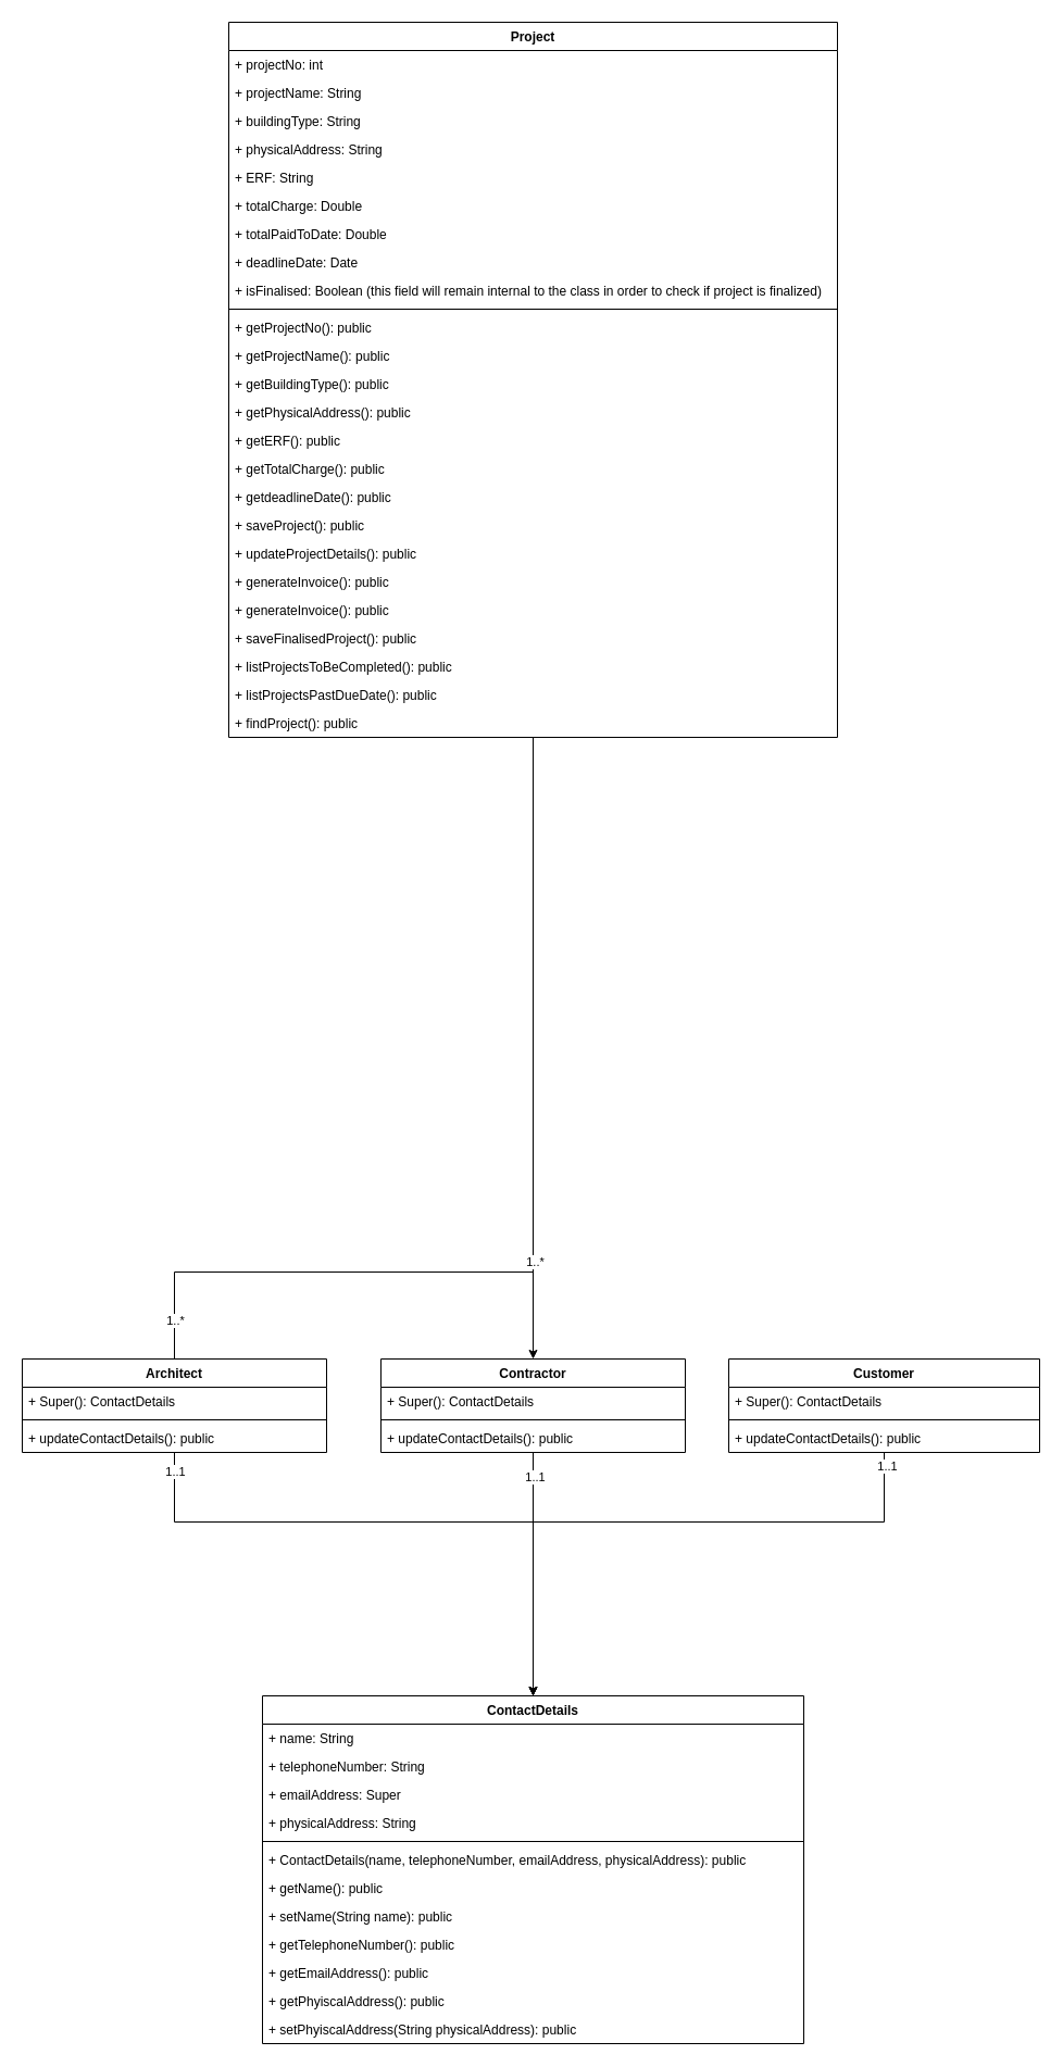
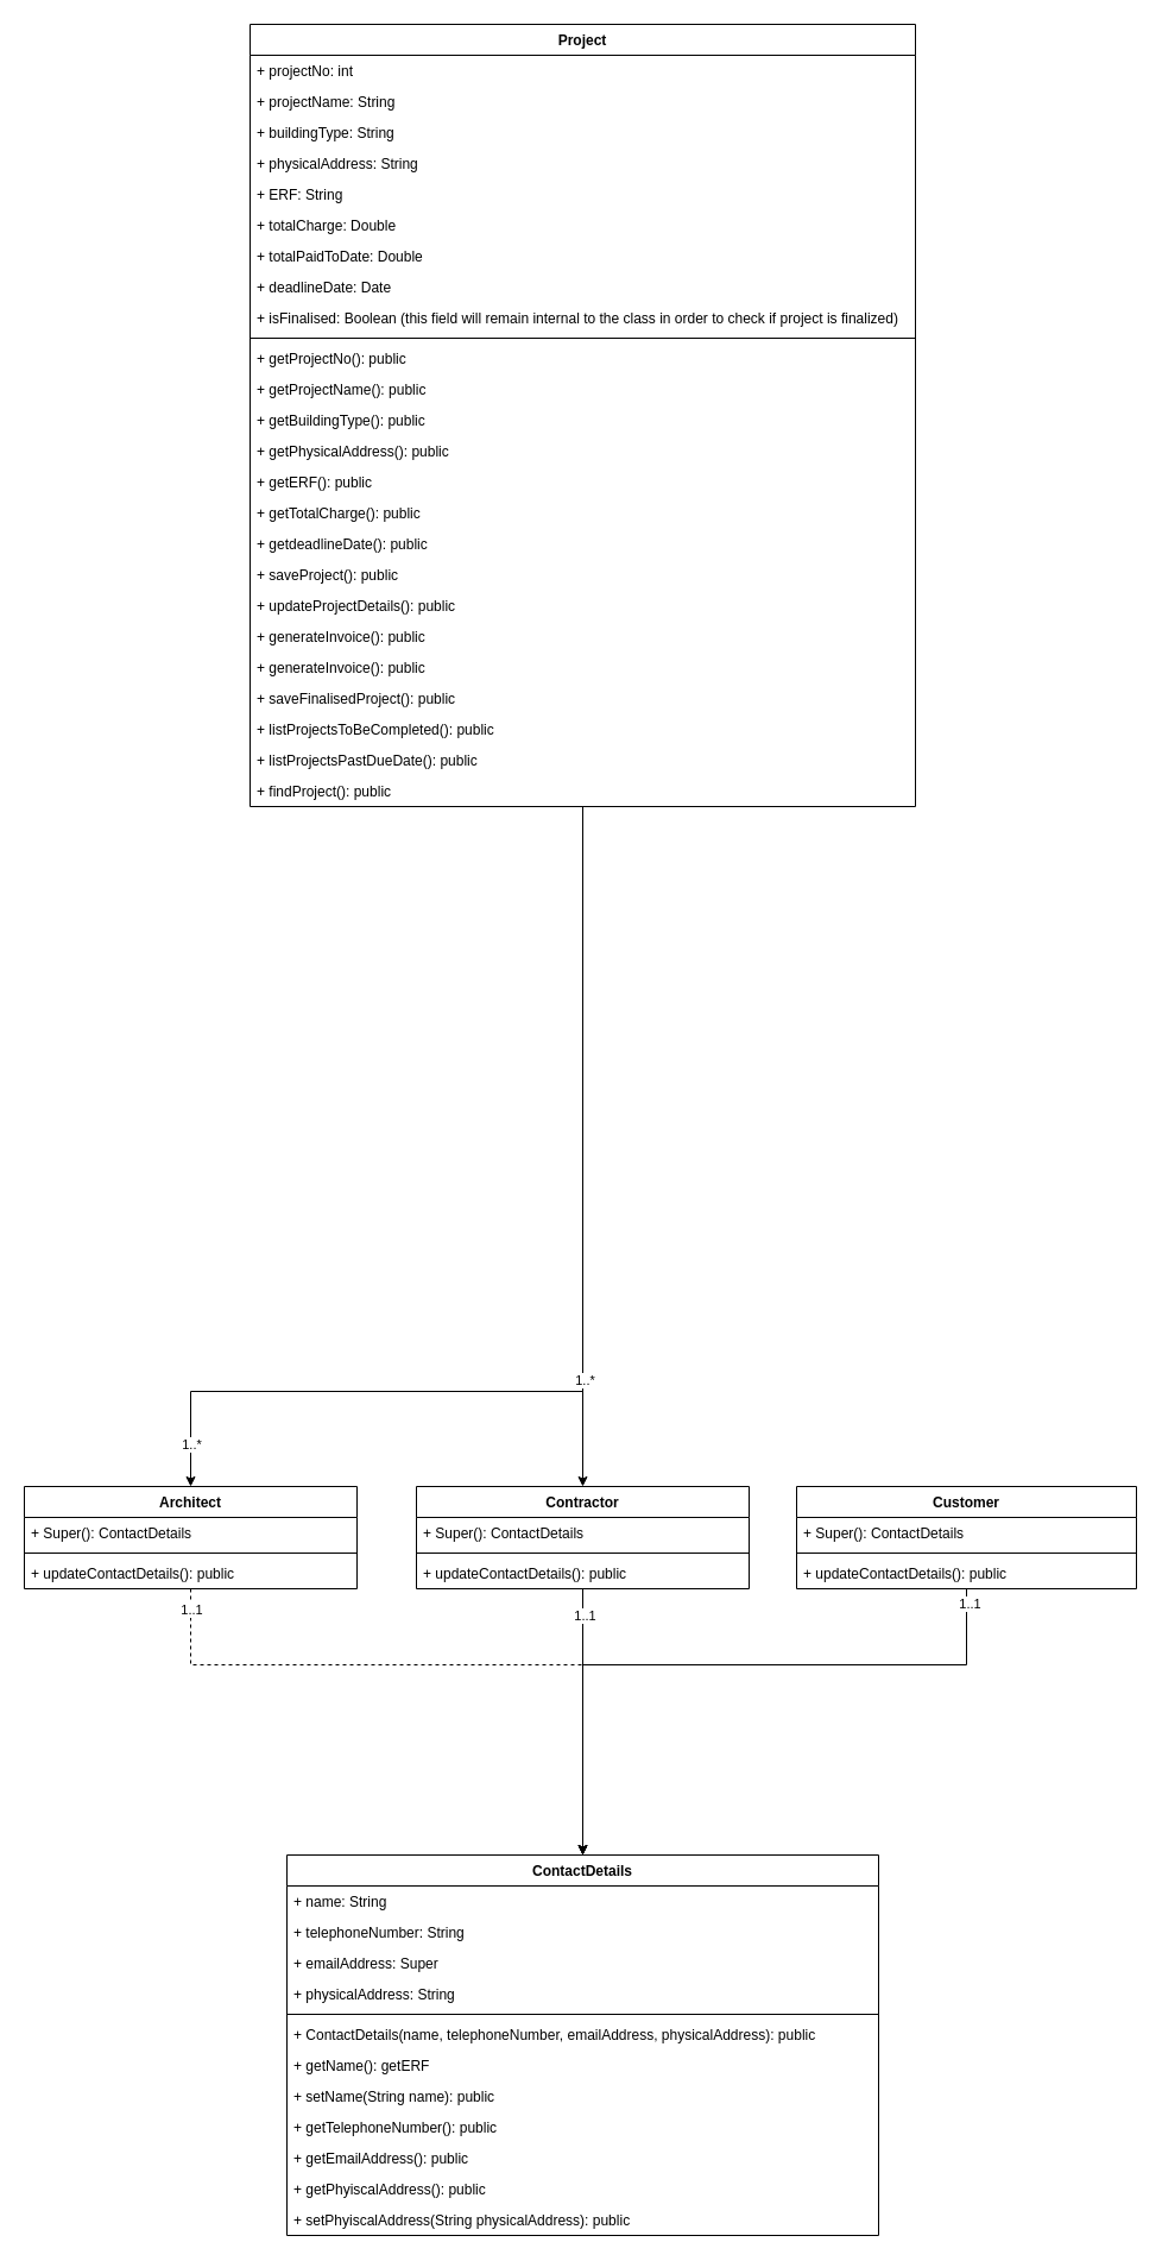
  <mxCell id="0" />
  <mxCell id="1" parent="0" />
- <mxCell id="2" style="edgeStyle=orthogonalEdgeStyle;rounded=0;orthogonalLoop=1;jettySize=auto;html=1;entryX=0.5;entryY=0;entryDx=0;entryDy=0;endArrow=none;" parent="1" source="24" target="20" edge="1"><mxGeometry relative="1" as="geometry"><Array as="points"><mxPoint x="490" y="1170" /><mxPoint x="160" y="1170" /></Array></mxGeometry></mxCell>
+ <mxCell id="2" style="edgeStyle=orthogonalEdgeStyle;rounded=0;orthogonalLoop=1;jettySize=auto;html=1;entryX=0.5;entryY=0;entryDx=0;entryDy=0;" parent="1" source="24" target="20" edge="1"><mxGeometry relative="1" as="geometry"><Array as="points"><mxPoint x="490" y="1170" /><mxPoint x="160" y="1170" /></Array></mxGeometry></mxCell>
  <mxCell id="3" value="1..*" style="edgeLabel;html=1;align=center;verticalAlign=middle;resizable=0;points=[];" parent="2" vertex="1" connectable="0"><mxGeometry x="0.921" relative="1" as="geometry"><mxPoint as="offset" /></mxGeometry></mxCell>
  <mxCell id="4" style="edgeStyle=orthogonalEdgeStyle;rounded=0;orthogonalLoop=1;jettySize=auto;html=1;" parent="1" source="24" target="8" edge="1"><mxGeometry relative="1" as="geometry" /></mxCell>
  <mxCell id="5" value="1..*" style="edgeLabel;html=1;align=center;verticalAlign=middle;resizable=0;points=[];" parent="4" vertex="1" connectable="0"><mxGeometry x="0.686" y="1" relative="1" as="geometry"><mxPoint as="offset" /></mxGeometry></mxCell>
  <mxCell id="6" style="edgeStyle=orthogonalEdgeStyle;rounded=0;orthogonalLoop=1;jettySize=auto;html=1;" parent="1" source="8" edge="1"><mxGeometry relative="1" as="geometry"><mxPoint x="490" y="1560" as="targetPoint" /></mxGeometry></mxCell>
  <mxCell id="7" value="1..1" style="edgeLabel;html=1;align=center;verticalAlign=middle;resizable=0;points=[];" parent="6" vertex="1" connectable="0"><mxGeometry x="-0.807" y="1" relative="1" as="geometry"><mxPoint as="offset" /></mxGeometry></mxCell>
  <mxCell id="8" value="Contractor" style="swimlane;fontStyle=1;align=center;verticalAlign=top;childLayout=stackLayout;horizontal=1;startSize=26;horizontalStack=0;resizeParent=1;resizeParentMax=0;resizeLast=0;collapsible=1;marginBottom=0;" parent="1" vertex="1"><mxGeometry x="350" y="1250" width="280" height="86" as="geometry" /></mxCell>
  <mxCell id="9" value="+ Super(): ContactDetails" style="text;strokeColor=none;fillColor=none;align=left;verticalAlign=top;spacingLeft=4;spacingRight=4;overflow=hidden;rotatable=0;points=[[0,0.5],[1,0.5]];portConstraint=eastwest;" parent="8" vertex="1"><mxGeometry y="26" width="280" height="26" as="geometry" /></mxCell>
  <mxCell id="10" value="" style="line;strokeWidth=1;fillColor=none;align=left;verticalAlign=middle;spacingTop=-1;spacingLeft=3;spacingRight=3;rotatable=0;labelPosition=right;points=[];portConstraint=eastwest;" parent="8" vertex="1"><mxGeometry y="52" width="280" height="8" as="geometry" /></mxCell>
  <mxCell id="11" value="+ updateContactDetails(): public" style="text;strokeColor=none;fillColor=none;align=left;verticalAlign=top;spacingLeft=4;spacingRight=4;overflow=hidden;rotatable=0;points=[[0,0.5],[1,0.5]];portConstraint=eastwest;" parent="8" vertex="1"><mxGeometry y="60" width="280" height="26" as="geometry" /></mxCell>
  <mxCell id="12" style="edgeStyle=orthogonalEdgeStyle;rounded=0;orthogonalLoop=1;jettySize=auto;html=1;entryX=0.5;entryY=0;entryDx=0;entryDy=0;" parent="1" source="14" target="50" edge="1"><mxGeometry relative="1" as="geometry"><Array as="points"><mxPoint x="813" y="1400" /><mxPoint x="490" y="1400" /><mxPoint x="490" y="1550" /></Array></mxGeometry></mxCell>
  <mxCell id="13" value="1..1" style="edgeLabel;html=1;align=center;verticalAlign=middle;resizable=0;points=[];" parent="12" vertex="1" connectable="0"><mxGeometry x="-0.955" y="2" relative="1" as="geometry"><mxPoint as="offset" /></mxGeometry></mxCell>
  <mxCell id="14" value="Customer" style="swimlane;fontStyle=1;align=center;verticalAlign=top;childLayout=stackLayout;horizontal=1;startSize=26;horizontalStack=0;resizeParent=1;resizeParentMax=0;resizeLast=0;collapsible=1;marginBottom=0;" parent="1" vertex="1"><mxGeometry x="670" y="1250" width="286" height="86" as="geometry" /></mxCell>
  <mxCell id="15" value="+ Super(): ContactDetails" style="text;strokeColor=none;fillColor=none;align=left;verticalAlign=top;spacingLeft=4;spacingRight=4;overflow=hidden;rotatable=0;points=[[0,0.5],[1,0.5]];portConstraint=eastwest;" parent="14" vertex="1"><mxGeometry y="26" width="286" height="26" as="geometry" /></mxCell>
  <mxCell id="16" value="" style="line;strokeWidth=1;fillColor=none;align=left;verticalAlign=middle;spacingTop=-1;spacingLeft=3;spacingRight=3;rotatable=0;labelPosition=right;points=[];portConstraint=eastwest;" parent="14" vertex="1"><mxGeometry y="52" width="286" height="8" as="geometry" /></mxCell>
  <mxCell id="17" value="+ updateContactDetails(): public" style="text;strokeColor=none;fillColor=none;align=left;verticalAlign=top;spacingLeft=4;spacingRight=4;overflow=hidden;rotatable=0;points=[[0,0.5],[1,0.5]];portConstraint=eastwest;" parent="14" vertex="1"><mxGeometry y="60" width="286" height="26" as="geometry" /></mxCell>
- <mxCell id="18" style="edgeStyle=orthogonalEdgeStyle;rounded=0;orthogonalLoop=1;jettySize=auto;html=1;entryX=0.5;entryY=0;entryDx=0;entryDy=0;" parent="1" source="20" target="50" edge="1"><mxGeometry relative="1" as="geometry"><Array as="points"><mxPoint x="160" y="1400" /><mxPoint x="490" y="1400" /></Array></mxGeometry></mxCell>
+ <mxCell id="18" style="edgeStyle=orthogonalEdgeStyle;rounded=0;orthogonalLoop=1;jettySize=auto;html=1;entryX=0.5;entryY=0;entryDx=0;entryDy=0;dashed=1;" parent="1" source="20" target="50" edge="1"><mxGeometry relative="1" as="geometry"><Array as="points"><mxPoint x="160" y="1400" /><mxPoint x="490" y="1400" /></Array></mxGeometry></mxCell>
  <mxCell id="19" value="1..1" style="edgeLabel;html=1;align=center;verticalAlign=middle;resizable=0;points=[];" parent="18" vertex="1" connectable="0"><mxGeometry x="-0.939" relative="1" as="geometry"><mxPoint as="offset" /></mxGeometry></mxCell>
  <mxCell id="20" value="Architect" style="swimlane;fontStyle=1;align=center;verticalAlign=top;childLayout=stackLayout;horizontal=1;startSize=26;horizontalStack=0;resizeParent=1;resizeParentMax=0;resizeLast=0;collapsible=1;marginBottom=0;" parent="1" vertex="1"><mxGeometry x="20" y="1250" width="280" height="86" as="geometry" /></mxCell>
  <mxCell id="21" value="+ Super(): ContactDetails" style="text;strokeColor=none;fillColor=none;align=left;verticalAlign=top;spacingLeft=4;spacingRight=4;overflow=hidden;rotatable=0;points=[[0,0.5],[1,0.5]];portConstraint=eastwest;" parent="20" vertex="1"><mxGeometry y="26" width="280" height="26" as="geometry" /></mxCell>
  <mxCell id="22" value="" style="line;strokeWidth=1;fillColor=none;align=left;verticalAlign=middle;spacingTop=-1;spacingLeft=3;spacingRight=3;rotatable=0;labelPosition=right;points=[];portConstraint=eastwest;" parent="20" vertex="1"><mxGeometry y="52" width="280" height="8" as="geometry" /></mxCell>
  <mxCell id="23" value="+ updateContactDetails(): public" style="text;strokeColor=none;fillColor=none;align=left;verticalAlign=top;spacingLeft=4;spacingRight=4;overflow=hidden;rotatable=0;points=[[0,0.5],[1,0.5]];portConstraint=eastwest;" parent="20" vertex="1"><mxGeometry y="60" width="280" height="26" as="geometry" /></mxCell>
  <mxCell id="24" value="Project" style="swimlane;fontStyle=1;align=center;verticalAlign=top;childLayout=stackLayout;horizontal=1;startSize=26;horizontalStack=0;resizeParent=1;resizeParentMax=0;resizeLast=0;collapsible=1;marginBottom=0;" parent="1" vertex="1"><mxGeometry x="210" y="20" width="560" height="658" as="geometry" /></mxCell>
  <mxCell id="25" value="+ projectNo: int" style="text;strokeColor=none;fillColor=none;align=left;verticalAlign=top;spacingLeft=4;spacingRight=4;overflow=hidden;rotatable=0;points=[[0,0.5],[1,0.5]];portConstraint=eastwest;" parent="24" vertex="1"><mxGeometry y="26" width="560" height="26" as="geometry" /></mxCell>
  <mxCell id="26" value="+ projectName: String" style="text;strokeColor=none;fillColor=none;align=left;verticalAlign=top;spacingLeft=4;spacingRight=4;overflow=hidden;rotatable=0;points=[[0,0.5],[1,0.5]];portConstraint=eastwest;" parent="24" vertex="1"><mxGeometry y="52" width="560" height="26" as="geometry" /></mxCell>
  <mxCell id="27" value="+ buildingType: String" style="text;strokeColor=none;fillColor=none;align=left;verticalAlign=top;spacingLeft=4;spacingRight=4;overflow=hidden;rotatable=0;points=[[0,0.5],[1,0.5]];portConstraint=eastwest;" parent="24" vertex="1"><mxGeometry y="78" width="560" height="26" as="geometry" /></mxCell>
  <mxCell id="28" value="+ physicalAddress: String" style="text;strokeColor=none;fillColor=none;align=left;verticalAlign=top;spacingLeft=4;spacingRight=4;overflow=hidden;rotatable=0;points=[[0,0.5],[1,0.5]];portConstraint=eastwest;" parent="24" vertex="1"><mxGeometry y="104" width="560" height="26" as="geometry" /></mxCell>
  <mxCell id="29" value="+ ERF: String" style="text;strokeColor=none;fillColor=none;align=left;verticalAlign=top;spacingLeft=4;spacingRight=4;overflow=hidden;rotatable=0;points=[[0,0.5],[1,0.5]];portConstraint=eastwest;" parent="24" vertex="1"><mxGeometry y="130" width="560" height="26" as="geometry" /></mxCell>
  <mxCell id="30" value="+ totalCharge: Double" style="text;strokeColor=none;fillColor=none;align=left;verticalAlign=top;spacingLeft=4;spacingRight=4;overflow=hidden;rotatable=0;points=[[0,0.5],[1,0.5]];portConstraint=eastwest;" parent="24" vertex="1"><mxGeometry y="156" width="560" height="26" as="geometry" /></mxCell>
  <mxCell id="31" value="+ totalPaidToDate: Double" style="text;strokeColor=none;fillColor=none;align=left;verticalAlign=top;spacingLeft=4;spacingRight=4;overflow=hidden;rotatable=0;points=[[0,0.5],[1,0.5]];portConstraint=eastwest;" parent="24" vertex="1"><mxGeometry y="182" width="560" height="26" as="geometry" /></mxCell>
  <mxCell id="32" value="+ deadlineDate: Date" style="text;strokeColor=none;fillColor=none;align=left;verticalAlign=top;spacingLeft=4;spacingRight=4;overflow=hidden;rotatable=0;points=[[0,0.5],[1,0.5]];portConstraint=eastwest;" parent="24" vertex="1"><mxGeometry y="208" width="560" height="26" as="geometry" /></mxCell>
  <mxCell id="33" value="+ isFinalised: Boolean (this field will remain internal to the class in order to check if project is finalized)" style="text;strokeColor=none;fillColor=none;align=left;verticalAlign=top;spacingLeft=4;spacingRight=4;overflow=hidden;rotatable=0;points=[[0,0.5],[1,0.5]];portConstraint=eastwest;" parent="24" vertex="1"><mxGeometry y="234" width="560" height="26" as="geometry" /></mxCell>
  <mxCell id="34" value="" style="line;strokeWidth=1;fillColor=none;align=left;verticalAlign=middle;spacingTop=-1;spacingLeft=3;spacingRight=3;rotatable=0;labelPosition=right;points=[];portConstraint=eastwest;" parent="24" vertex="1"><mxGeometry y="260" width="560" height="8" as="geometry" /></mxCell>
  <mxCell id="35" value="+ getProjectNo(): public" style="text;strokeColor=none;fillColor=none;align=left;verticalAlign=top;spacingLeft=4;spacingRight=4;overflow=hidden;rotatable=0;points=[[0,0.5],[1,0.5]];portConstraint=eastwest;" parent="24" vertex="1"><mxGeometry y="268" width="560" height="26" as="geometry" /></mxCell>
  <mxCell id="36" value="+ getProjectName(): public" style="text;strokeColor=none;fillColor=none;align=left;verticalAlign=top;spacingLeft=4;spacingRight=4;overflow=hidden;rotatable=0;points=[[0,0.5],[1,0.5]];portConstraint=eastwest;" parent="24" vertex="1"><mxGeometry y="294" width="560" height="26" as="geometry" /></mxCell>
  <mxCell id="37" value="+ getBuildingType(): public" style="text;strokeColor=none;fillColor=none;align=left;verticalAlign=top;spacingLeft=4;spacingRight=4;overflow=hidden;rotatable=0;points=[[0,0.5],[1,0.5]];portConstraint=eastwest;" parent="24" vertex="1"><mxGeometry y="320" width="560" height="26" as="geometry" /></mxCell>
  <mxCell id="38" value="+ getPhysicalAddress(): public" style="text;strokeColor=none;fillColor=none;align=left;verticalAlign=top;spacingLeft=4;spacingRight=4;overflow=hidden;rotatable=0;points=[[0,0.5],[1,0.5]];portConstraint=eastwest;" parent="24" vertex="1"><mxGeometry y="346" width="560" height="26" as="geometry" /></mxCell>
  <mxCell id="39" value="+ getERF(): public" style="text;strokeColor=none;fillColor=none;align=left;verticalAlign=top;spacingLeft=4;spacingRight=4;overflow=hidden;rotatable=0;points=[[0,0.5],[1,0.5]];portConstraint=eastwest;" parent="24" vertex="1"><mxGeometry y="372" width="560" height="26" as="geometry" /></mxCell>
  <mxCell id="40" value="+ getTotalCharge(): public" style="text;strokeColor=none;fillColor=none;align=left;verticalAlign=top;spacingLeft=4;spacingRight=4;overflow=hidden;rotatable=0;points=[[0,0.5],[1,0.5]];portConstraint=eastwest;" parent="24" vertex="1"><mxGeometry y="398" width="560" height="26" as="geometry" /></mxCell>
  <mxCell id="41" value="+ getdeadlineDate(): public" style="text;strokeColor=none;fillColor=none;align=left;verticalAlign=top;spacingLeft=4;spacingRight=4;overflow=hidden;rotatable=0;points=[[0,0.5],[1,0.5]];portConstraint=eastwest;" parent="24" vertex="1"><mxGeometry y="424" width="560" height="26" as="geometry" /></mxCell>
  <mxCell id="42" value="+ saveProject(): public" style="text;strokeColor=none;fillColor=none;align=left;verticalAlign=top;spacingLeft=4;spacingRight=4;overflow=hidden;rotatable=0;points=[[0,0.5],[1,0.5]];portConstraint=eastwest;" parent="24" vertex="1"><mxGeometry y="450" width="560" height="26" as="geometry" /></mxCell>
  <mxCell id="43" value="+ updateProjectDetails(): public" style="text;strokeColor=none;fillColor=none;align=left;verticalAlign=top;spacingLeft=4;spacingRight=4;overflow=hidden;rotatable=0;points=[[0,0.5],[1,0.5]];portConstraint=eastwest;" parent="24" vertex="1"><mxGeometry y="476" width="560" height="26" as="geometry" /></mxCell>
  <mxCell id="44" value="+ generateInvoice(): public" style="text;strokeColor=none;fillColor=none;align=left;verticalAlign=top;spacingLeft=4;spacingRight=4;overflow=hidden;rotatable=0;points=[[0,0.5],[1,0.5]];portConstraint=eastwest;" parent="24" vertex="1"><mxGeometry y="502" width="560" height="26" as="geometry" /></mxCell>
  <mxCell id="45" value="+ generateInvoice(): public" style="text;strokeColor=none;fillColor=none;align=left;verticalAlign=top;spacingLeft=4;spacingRight=4;overflow=hidden;rotatable=0;points=[[0,0.5],[1,0.5]];portConstraint=eastwest;" parent="24" vertex="1"><mxGeometry y="528" width="560" height="26" as="geometry" /></mxCell>
  <mxCell id="46" value="+ saveFinalisedProject(): public" style="text;strokeColor=none;fillColor=none;align=left;verticalAlign=top;spacingLeft=4;spacingRight=4;overflow=hidden;rotatable=0;points=[[0,0.5],[1,0.5]];portConstraint=eastwest;" parent="24" vertex="1"><mxGeometry y="554" width="560" height="26" as="geometry" /></mxCell>
  <mxCell id="47" value="+ listProjectsToBeCompleted(): public" style="text;strokeColor=none;fillColor=none;align=left;verticalAlign=top;spacingLeft=4;spacingRight=4;overflow=hidden;rotatable=0;points=[[0,0.5],[1,0.5]];portConstraint=eastwest;" parent="24" vertex="1"><mxGeometry y="580" width="560" height="26" as="geometry" /></mxCell>
  <mxCell id="48" value="+ listProjectsPastDueDate(): public" style="text;strokeColor=none;fillColor=none;align=left;verticalAlign=top;spacingLeft=4;spacingRight=4;overflow=hidden;rotatable=0;points=[[0,0.5],[1,0.5]];portConstraint=eastwest;" parent="24" vertex="1"><mxGeometry y="606" width="560" height="26" as="geometry" /></mxCell>
  <mxCell id="49" value="+ findProject(): public" style="text;strokeColor=none;fillColor=none;align=left;verticalAlign=top;spacingLeft=4;spacingRight=4;overflow=hidden;rotatable=0;points=[[0,0.5],[1,0.5]];portConstraint=eastwest;" parent="24" vertex="1"><mxGeometry y="632" width="560" height="26" as="geometry" /></mxCell>
  <mxCell id="50" value="ContactDetails" style="swimlane;fontStyle=1;align=center;verticalAlign=top;childLayout=stackLayout;horizontal=1;startSize=26;horizontalStack=0;resizeParent=1;resizeParentMax=0;resizeLast=0;collapsible=1;marginBottom=0;" parent="1" vertex="1"><mxGeometry x="241" y="1560" width="498" height="320" as="geometry" /></mxCell>
  <mxCell id="51" value="+ name: String" style="text;strokeColor=none;fillColor=none;align=left;verticalAlign=top;spacingLeft=4;spacingRight=4;overflow=hidden;rotatable=0;points=[[0,0.5],[1,0.5]];portConstraint=eastwest;" parent="50" vertex="1"><mxGeometry y="26" width="498" height="26" as="geometry" /></mxCell>
  <mxCell id="52" value="+ telephoneNumber: String" style="text;strokeColor=none;fillColor=none;align=left;verticalAlign=top;spacingLeft=4;spacingRight=4;overflow=hidden;rotatable=0;points=[[0,0.5],[1,0.5]];portConstraint=eastwest;" parent="50" vertex="1"><mxGeometry y="52" width="498" height="26" as="geometry" /></mxCell>
  <mxCell id="53" value="+ emailAddress: Super" style="text;strokeColor=none;fillColor=none;align=left;verticalAlign=top;spacingLeft=4;spacingRight=4;overflow=hidden;rotatable=0;points=[[0,0.5],[1,0.5]];portConstraint=eastwest;" parent="50" vertex="1"><mxGeometry y="78" width="498" height="26" as="geometry" /></mxCell>
  <mxCell id="54" value="+ physicalAddress: String" style="text;strokeColor=none;fillColor=none;align=left;verticalAlign=top;spacingLeft=4;spacingRight=4;overflow=hidden;rotatable=0;points=[[0,0.5],[1,0.5]];portConstraint=eastwest;" parent="50" vertex="1"><mxGeometry y="104" width="498" height="26" as="geometry" /></mxCell>
  <mxCell id="55" value="" style="line;strokeWidth=1;fillColor=none;align=left;verticalAlign=middle;spacingTop=-1;spacingLeft=3;spacingRight=3;rotatable=0;labelPosition=right;points=[];portConstraint=eastwest;" parent="50" vertex="1"><mxGeometry y="130" width="498" height="8" as="geometry" /></mxCell>
  <mxCell id="56" value="+ ContactDetails(name, telephoneNumber, emailAddress, physicalAddress): public" style="text;strokeColor=none;fillColor=none;align=left;verticalAlign=top;spacingLeft=4;spacingRight=4;overflow=hidden;rotatable=0;points=[[0,0.5],[1,0.5]];portConstraint=eastwest;" vertex="1" parent="50"><mxGeometry y="138" width="498" height="26" as="geometry" /></mxCell>
- <mxCell id="57" value="+ getName(): public" style="text;strokeColor=none;fillColor=none;align=left;verticalAlign=top;spacingLeft=4;spacingRight=4;overflow=hidden;rotatable=0;points=[[0,0.5],[1,0.5]];portConstraint=eastwest;" parent="50" vertex="1"><mxGeometry y="164" width="498" height="26" as="geometry" /></mxCell>
+ <mxCell id="57" value="+ getName(): getERF" style="text;strokeColor=none;fillColor=none;align=left;verticalAlign=top;spacingLeft=4;spacingRight=4;overflow=hidden;rotatable=0;points=[[0,0.5],[1,0.5]];portConstraint=eastwest;" parent="50" vertex="1"><mxGeometry y="164" width="498" height="26" as="geometry" /></mxCell>
  <mxCell id="58" value="+ setName(String name): public" style="text;strokeColor=none;fillColor=none;align=left;verticalAlign=top;spacingLeft=4;spacingRight=4;overflow=hidden;rotatable=0;points=[[0,0.5],[1,0.5]];portConstraint=eastwest;" parent="50" vertex="1"><mxGeometry y="190" width="498" height="26" as="geometry" /></mxCell>
  <mxCell id="59" value="+ getTelephoneNumber(): public" style="text;strokeColor=none;fillColor=none;align=left;verticalAlign=top;spacingLeft=4;spacingRight=4;overflow=hidden;rotatable=0;points=[[0,0.5],[1,0.5]];portConstraint=eastwest;" parent="50" vertex="1"><mxGeometry y="216" width="498" height="26" as="geometry" /></mxCell>
  <mxCell id="60" value="+ getEmailAddress(): public" style="text;strokeColor=none;fillColor=none;align=left;verticalAlign=top;spacingLeft=4;spacingRight=4;overflow=hidden;rotatable=0;points=[[0,0.5],[1,0.5]];portConstraint=eastwest;" parent="50" vertex="1"><mxGeometry y="242" width="498" height="26" as="geometry" /></mxCell>
  <mxCell id="61" value="+ getPhyiscalAddress(): public" style="text;strokeColor=none;fillColor=none;align=left;verticalAlign=top;spacingLeft=4;spacingRight=4;overflow=hidden;rotatable=0;points=[[0,0.5],[1,0.5]];portConstraint=eastwest;" parent="50" vertex="1"><mxGeometry y="268" width="498" height="26" as="geometry" /></mxCell>
  <mxCell id="62" value="+ setPhyiscalAddress(String physicalAddress): public" style="text;strokeColor=none;fillColor=none;align=left;verticalAlign=top;spacingLeft=4;spacingRight=4;overflow=hidden;rotatable=0;points=[[0,0.5],[1,0.5]];portConstraint=eastwest;" parent="50" vertex="1"><mxGeometry y="294" width="498" height="26" as="geometry" /></mxCell>
